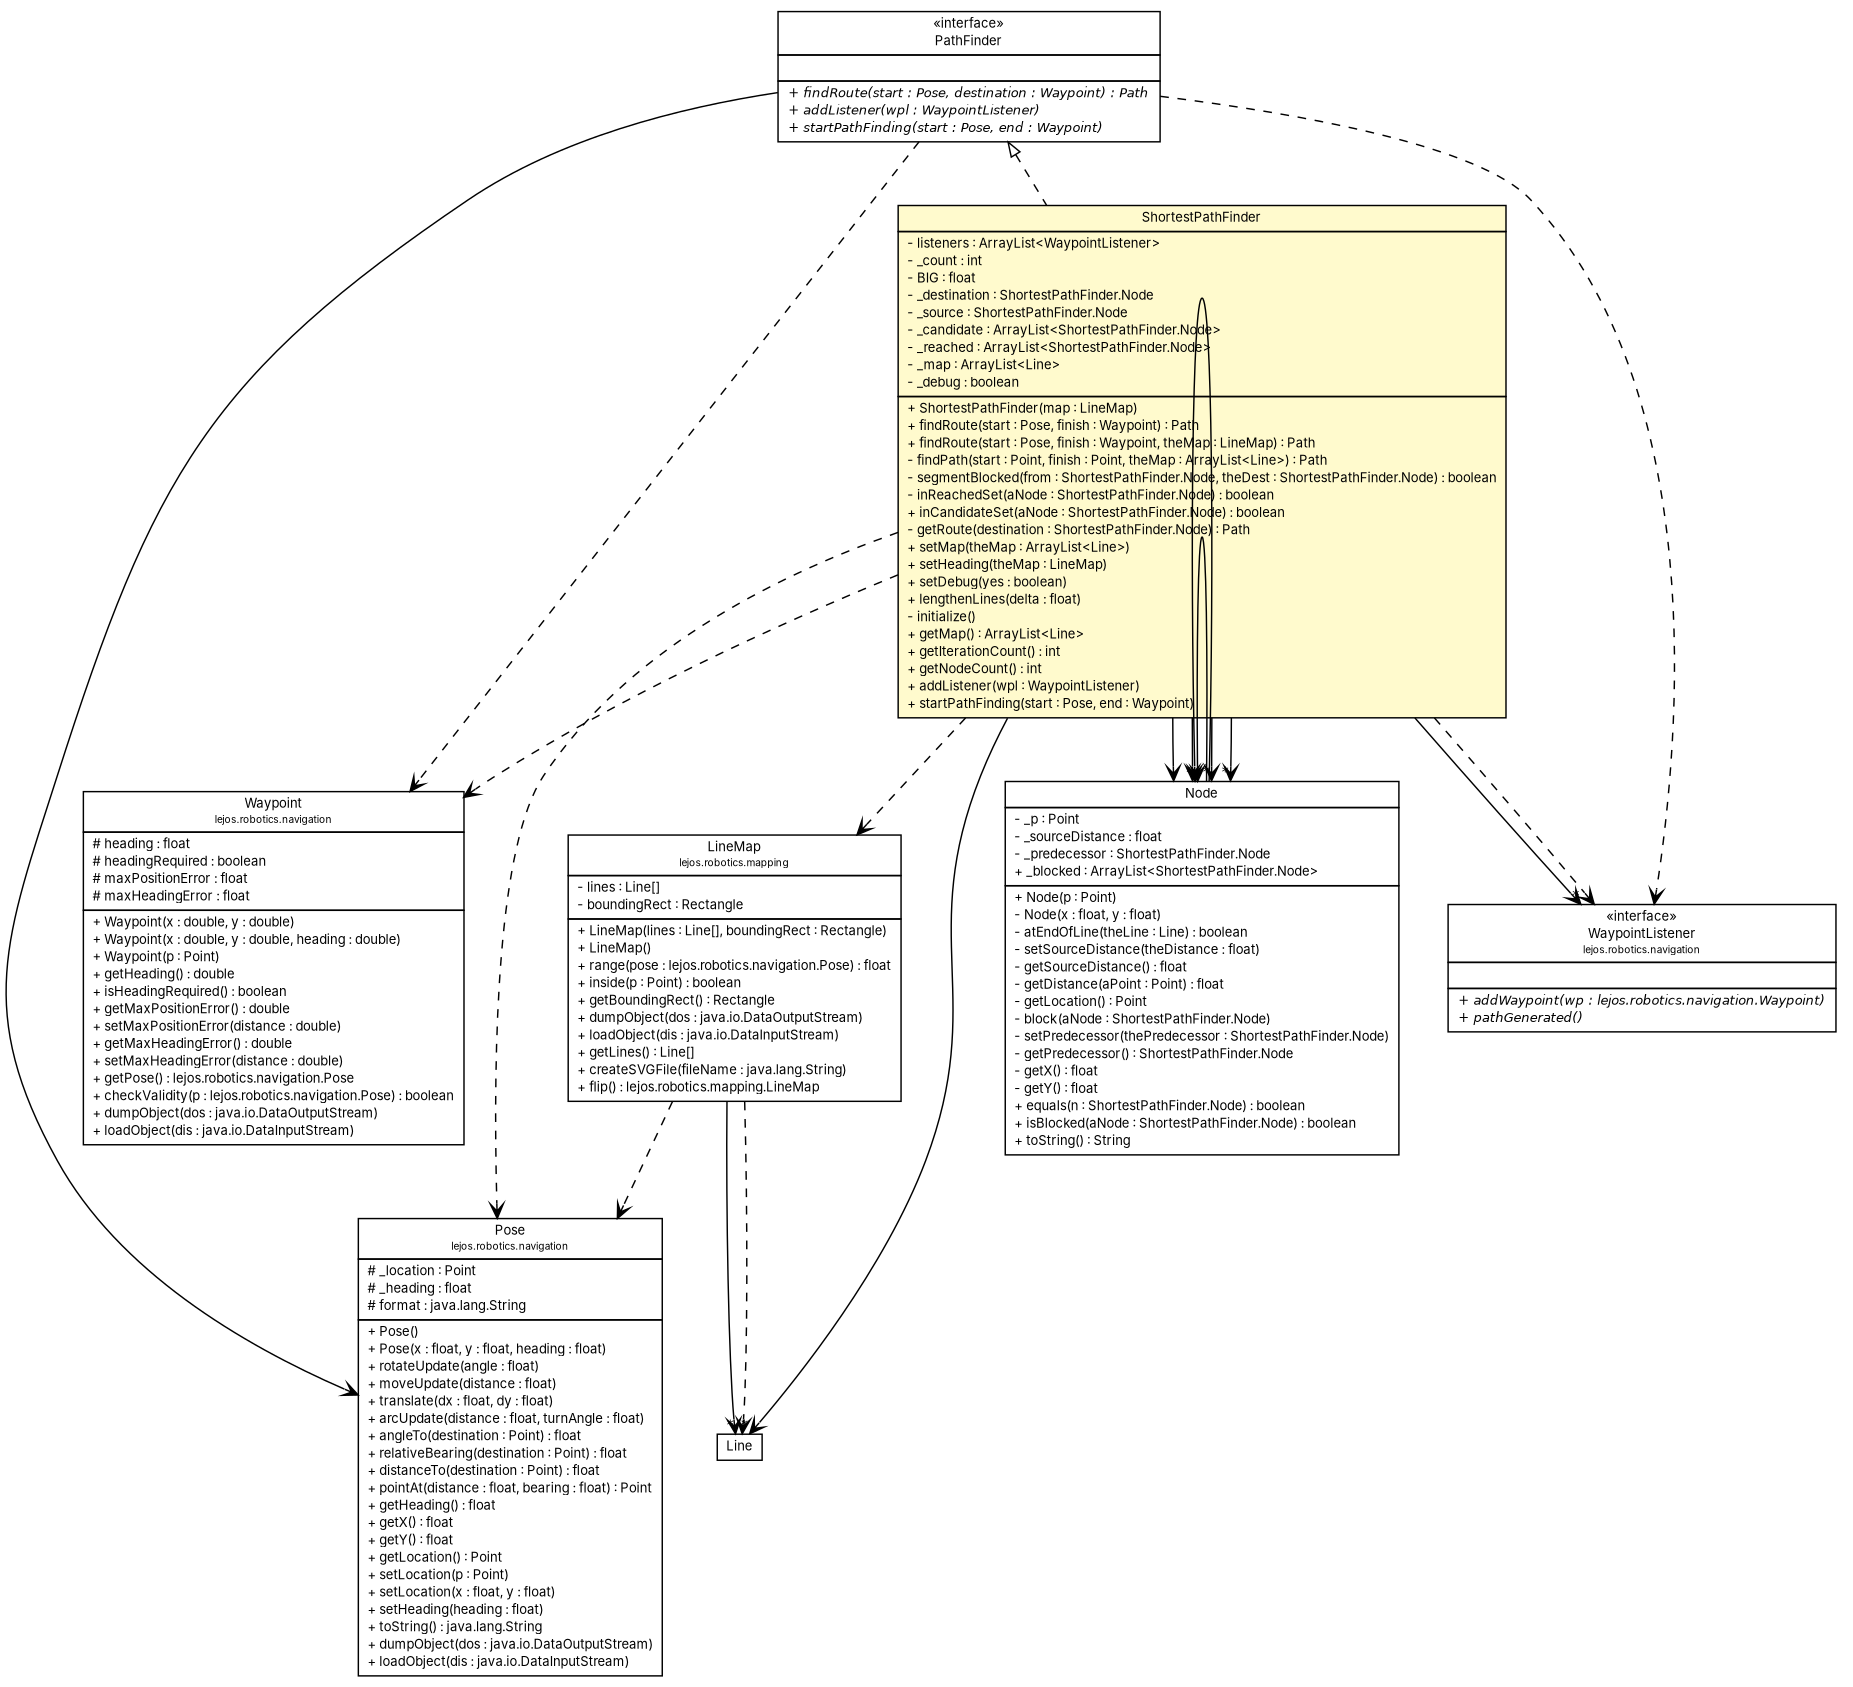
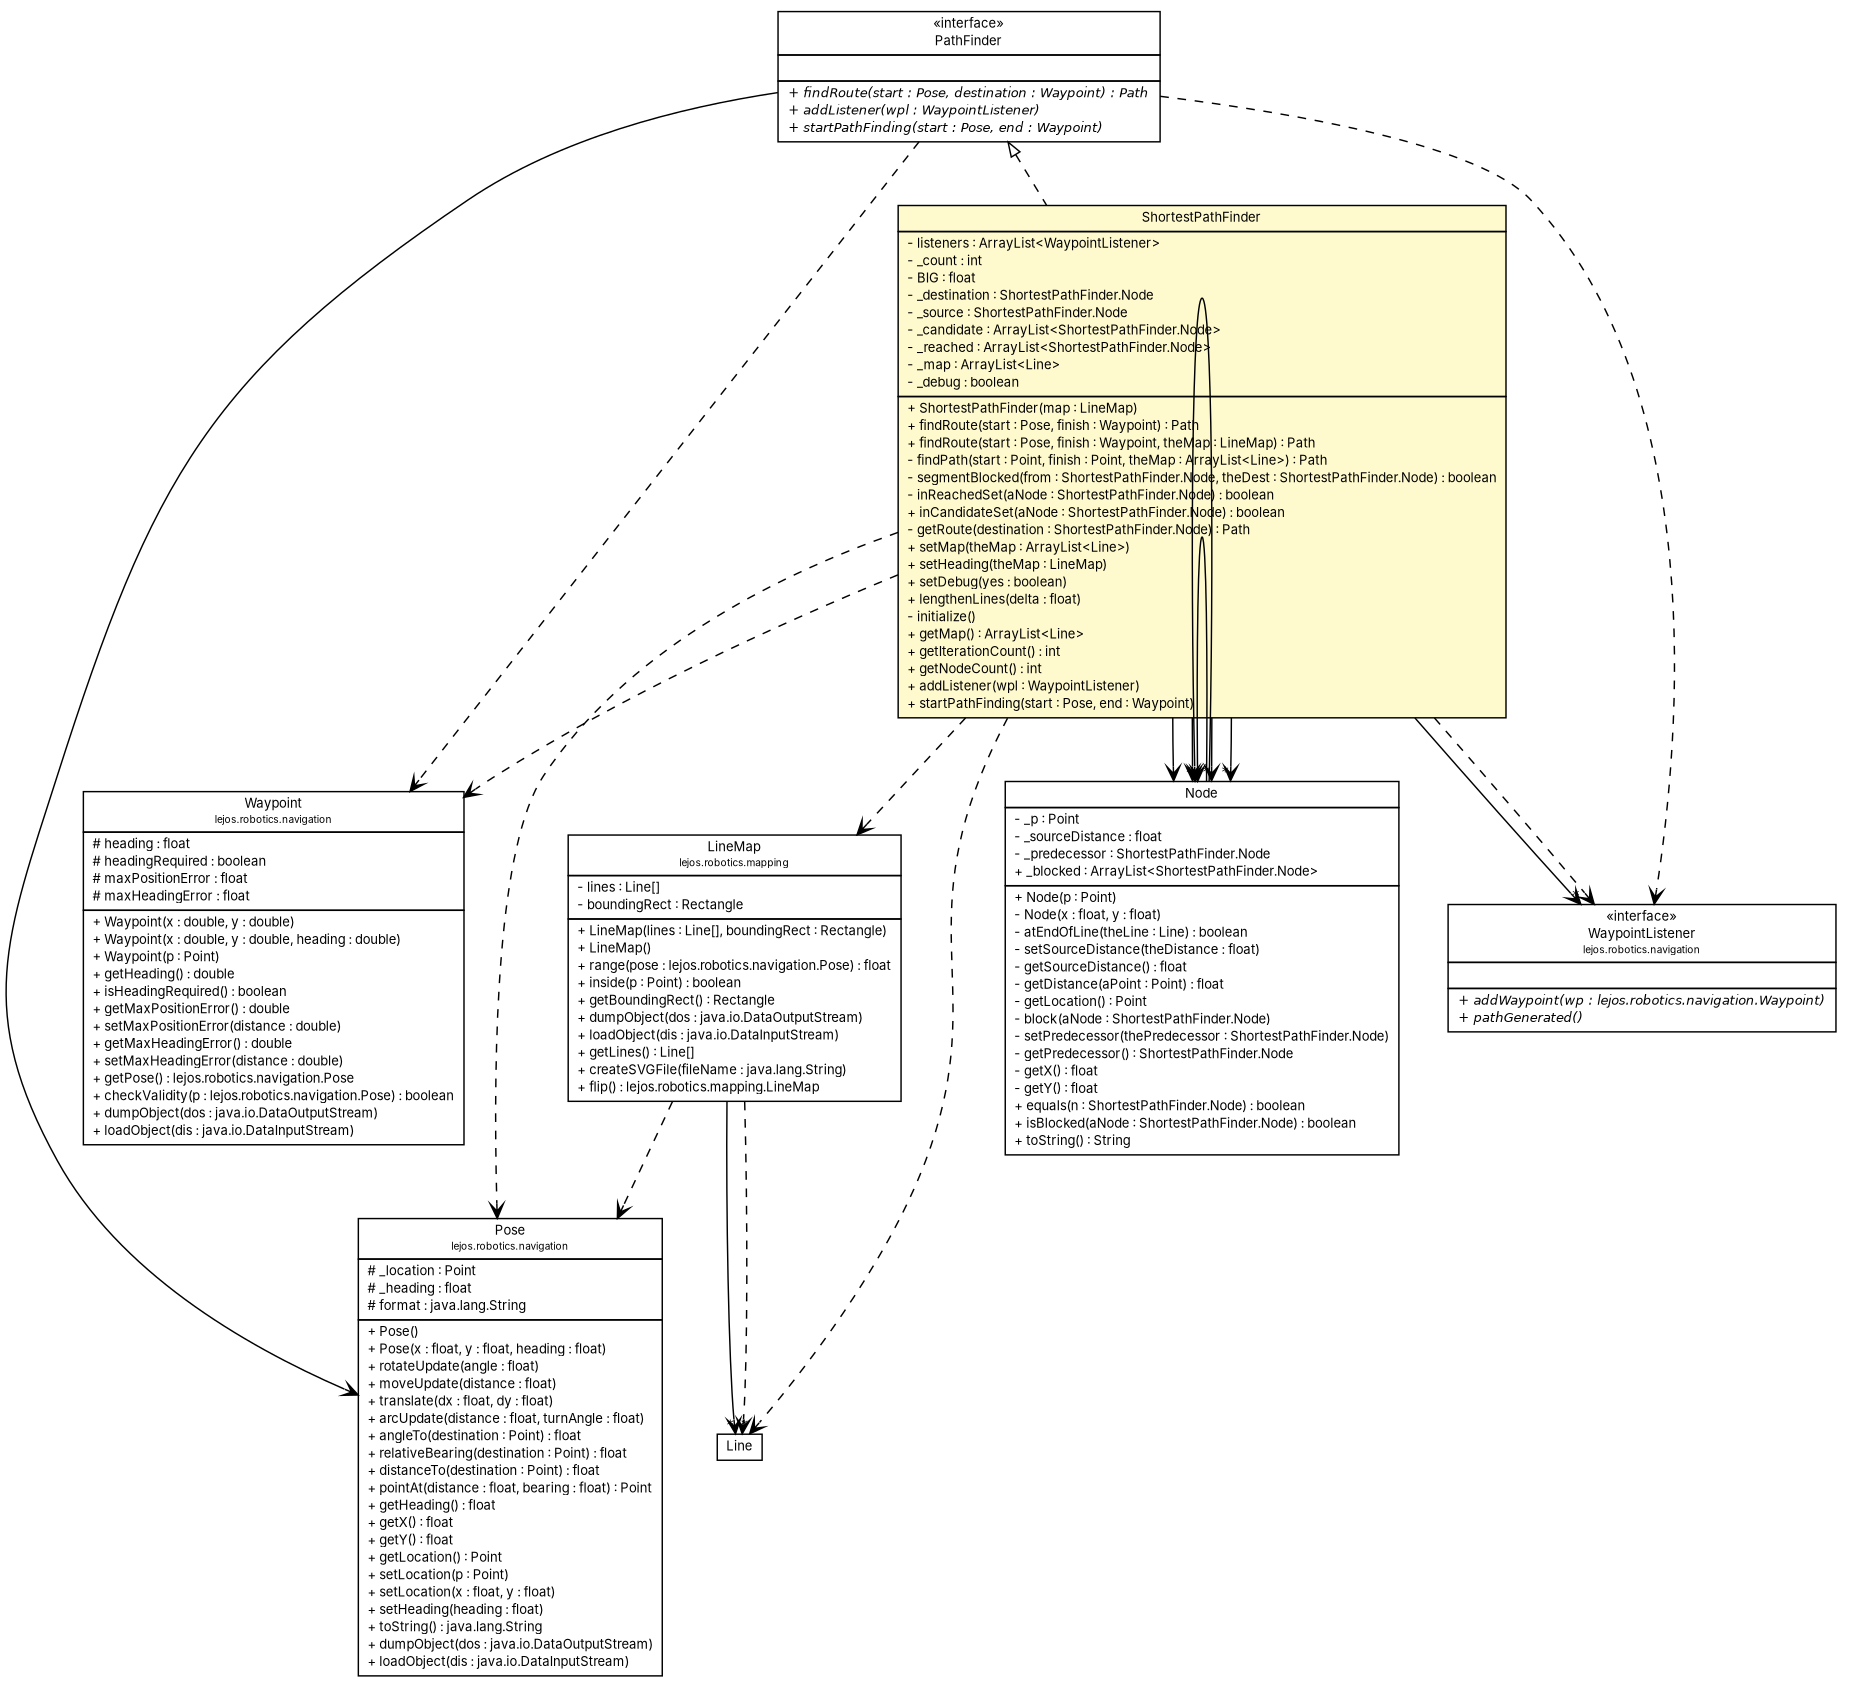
  digraph {
    fontname=Inter
    nodesep=0.25
    ranksep=0.5
    node [fontcolor=black fontname=Inter fontsize=9.0 shape=plaintext]
    edge [arrowhead=open color=black fontcolor=black fontname=Inter fontsize=10.0 headport=p labelfontname=Helvetica labelfontsize=10 tailport=p]
    n1 [label=<<table title="lejos.robotics.mapping.LineMap" border="0" cellborder="1" cellspacing="0" cellpadding="2" port="p" href="../mapping/LineMap.html"> 		<tr><td><table border="0" cellspacing="0" cellpadding="1"> <tr><td align="center" balign="center"> LineMap </td></tr> <tr><td align="center" balign="center"><font point-size="7.0"> lejos.robotics.mapping </font></td></tr> 		</table></td></tr> 		<tr><td><table border="0" cellspacing="0" cellpadding="1"> <tr><td align="left" balign="left"> - lines : Line[] </td></tr> <tr><td align="left" balign="left"> - boundingRect : Rectangle </td></tr> 		</table></td></tr> 		<tr><td><table border="0" cellspacing="0" cellpadding="1"> <tr><td align="left" balign="left"> + LineMap(lines : Line[], boundingRect : Rectangle) </td></tr> <tr><td align="left" balign="left"> + LineMap() </td></tr> <tr><td align="left" balign="left"> + range(pose : lejos.robotics.navigation.Pose) : float </td></tr> <tr><td align="left" balign="left"> + inside(p : Point) : boolean </td></tr> <tr><td align="left" balign="left"> + getBoundingRect() : Rectangle </td></tr> <tr><td align="left" balign="left"> + dumpObject(dos : java.io.DataOutputStream) </td></tr> <tr><td align="left" balign="left"> + loadObject(dis : java.io.DataInputStream) </td></tr> <tr><td align="left" balign="left"> + getLines() : Line[] </td></tr> <tr><td align="left" balign="left"> + createSVGFile(fileName : java.lang.String) </td></tr> <tr><td align="left" balign="left"> + flip() : lejos.robotics.mapping.LineMap </td></tr> 		</table></td></tr> 		</table>>]
    n2 [label=<<table title="lejos.robotics.navigation.Pose" border="0" cellborder="1" cellspacing="0" cellpadding="2" port="p" href="../navigation/Pose.html"> 		<tr><td><table border="0" cellspacing="0" cellpadding="1"> <tr><td align="center" balign="center"> Pose </td></tr> <tr><td align="center" balign="center"><font point-size="7.0"> lejos.robotics.navigation </font></td></tr> 		</table></td></tr> 		<tr><td><table border="0" cellspacing="0" cellpadding="1"> <tr><td align="left" balign="left"> # _location : Point </td></tr> <tr><td align="left" balign="left"> # _heading : float </td></tr> <tr><td align="left" balign="left"> # format : java.lang.String </td></tr> 		</table></td></tr> 		<tr><td><table border="0" cellspacing="0" cellpadding="1"> <tr><td align="left" balign="left"> + Pose() </td></tr> <tr><td align="left" balign="left"> + Pose(x : float, y : float, heading : float) </td></tr> <tr><td align="left" balign="left"> + rotateUpdate(angle : float) </td></tr> <tr><td align="left" balign="left"> + moveUpdate(distance : float) </td></tr> <tr><td align="left" balign="left"> + translate(dx : float, dy : float) </td></tr> <tr><td align="left" balign="left"> + arcUpdate(distance : float, turnAngle : float) </td></tr> <tr><td align="left" balign="left"> + angleTo(destination : Point) : float </td></tr> <tr><td align="left" balign="left"> + relativeBearing(destination : Point) : float </td></tr> <tr><td align="left" balign="left"> + distanceTo(destination : Point) : float </td></tr> <tr><td align="left" balign="left"> + pointAt(distance : float, bearing : float) : Point </td></tr> <tr><td align="left" balign="left"> + getHeading() : float </td></tr> <tr><td align="left" balign="left"> + getX() : float </td></tr> <tr><td align="left" balign="left"> + getY() : float </td></tr> <tr><td align="left" balign="left"> + getLocation() : Point </td></tr> <tr><td align="left" balign="left"> + setLocation(p : Point) </td></tr> <tr><td align="left" balign="left"> + setLocation(x : float, y : float) </td></tr> <tr><td align="left" balign="left"> + setHeading(heading : float) </td></tr> <tr><td align="left" balign="left"> + toString() : java.lang.String </td></tr> <tr><td align="left" balign="left"> + dumpObject(dos : java.io.DataOutputStream) </td></tr> <tr><td align="left" balign="left"> + loadObject(dis : java.io.DataInputStream) </td></tr> 		</table></td></tr> 		</table>>]
    n3 [label=<<table title="Line" border="0" cellborder="1" cellspacing="0" cellpadding="2" port="p" href="http://java.sun.com/j2se/1.4.2/docs/api//Line.html"> 		<tr><td><table border="0" cellspacing="0" cellpadding="1"> <tr><td align="center" balign="center"> Line </td></tr> 		</table></td></tr> 		</table>>]
    n4 [label=<<table title="lejos.robotics.navigation.Waypoint" border="0" cellborder="1" cellspacing="0" cellpadding="2" port="p" href="../navigation/Waypoint.html"> 		<tr><td><table border="0" cellspacing="0" cellpadding="1"> <tr><td align="center" balign="center"> Waypoint </td></tr> <tr><td align="center" balign="center"><font point-size="7.0"> lejos.robotics.navigation </font></td></tr> 		</table></td></tr> 		<tr><td><table border="0" cellspacing="0" cellpadding="1"> <tr><td align="left" balign="left"> # heading : float </td></tr> <tr><td align="left" balign="left"> # headingRequired : boolean </td></tr> <tr><td align="left" balign="left"> # maxPositionError : float </td></tr> <tr><td align="left" balign="left"> # maxHeadingError : float </td></tr> 		</table></td></tr> 		<tr><td><table border="0" cellspacing="0" cellpadding="1"> <tr><td align="left" balign="left"> + Waypoint(x : double, y : double) </td></tr> <tr><td align="left" balign="left"> + Waypoint(x : double, y : double, heading : double) </td></tr> <tr><td align="left" balign="left"> + Waypoint(p : Point) </td></tr> <tr><td align="left" balign="left"> + getHeading() : double </td></tr> <tr><td align="left" balign="left"> + isHeadingRequired() : boolean </td></tr> <tr><td align="left" balign="left"> + getMaxPositionError() : double </td></tr> <tr><td align="left" balign="left"> + setMaxPositionError(distance : double) </td></tr> <tr><td align="left" balign="left"> + getMaxHeadingError() : double </td></tr> <tr><td align="left" balign="left"> + setMaxHeadingError(distance : double) </td></tr> <tr><td align="left" balign="left"> + getPose() : lejos.robotics.navigation.Pose </td></tr> <tr><td align="left" balign="left"> + checkValidity(p : lejos.robotics.navigation.Pose) : boolean </td></tr> <tr><td align="left" balign="left"> + dumpObject(dos : java.io.DataOutputStream) </td></tr> <tr><td align="left" balign="left"> + loadObject(dis : java.io.DataInputStream) </td></tr> 		</table></td></tr> 		</table>>]
    n5 [label=<<table title="lejos.robotics.navigation.WaypointListener" border="0" cellborder="1" cellspacing="0" cellpadding="2" port="p" href="../navigation/WaypointListener.html"> 		<tr><td><table border="0" cellspacing="0" cellpadding="1"> <tr><td align="center" balign="center"> &#171;interface&#187; </td></tr> <tr><td align="center" balign="center"> WaypointListener </td></tr> <tr><td align="center" balign="center"><font point-size="7.0"> lejos.robotics.navigation </font></td></tr> 		</table></td></tr> 		<tr><td><table border="0" cellspacing="0" cellpadding="1"> <tr><td align="left" balign="left">  </td></tr> 		</table></td></tr> 		<tr><td><table border="0" cellspacing="0" cellpadding="1"> <tr><td align="left" balign="left"><font face="Helvetica-Oblique" point-size="9.0"> + addWaypoint(wp : lejos.robotics.navigation.Waypoint) </font></td></tr> <tr><td align="left" balign="left"><font face="Helvetica-Oblique" point-size="9.0"> + pathGenerated() </font></td></tr> 		</table></td></tr> 		</table>>]
    n6 [label=<<table title="lejos.robotics.pathfinding.PathFinder" border="0" cellborder="1" cellspacing="0" cellpadding="2" port="p" href="./PathFinder.html"> 		<tr><td><table border="0" cellspacing="0" cellpadding="1"> <tr><td align="center" balign="center"> &#171;interface&#187; </td></tr> <tr><td align="center" balign="center"> PathFinder </td></tr> 		</table></td></tr> 		<tr><td><table border="0" cellspacing="0" cellpadding="1"> <tr><td align="left" balign="left">  </td></tr> 		</table></td></tr> 		<tr><td><table border="0" cellspacing="0" cellpadding="1"> <tr><td align="left" balign="left"><font face="Helvetica-Oblique" point-size="9.0"> + findRoute(start : Pose, destination : Waypoint) : Path </font></td></tr> <tr><td align="left" balign="left"><font face="Helvetica-Oblique" point-size="9.0"> + addListener(wpl : WaypointListener) </font></td></tr> <tr><td align="left" balign="left"><font face="Helvetica-Oblique" point-size="9.0"> + startPathFinding(start : Pose, end : Waypoint) </font></td></tr> 		</table></td></tr> 		</table>>]
    n7 [label=<<table title="lejos.robotics.pathfinding.ShortestPathFinder" border="0" cellborder="1" cellspacing="0" cellpadding="2" port="p" bgcolor="lemonChiffon" href="./ShortestPathFinder.html"> 		<tr><td><table border="0" cellspacing="0" cellpadding="1"> <tr><td align="center" balign="center"> ShortestPathFinder </td></tr> 		</table></td></tr> 		<tr><td><table border="0" cellspacing="0" cellpadding="1"> <tr><td align="left" balign="left"> - listeners : ArrayList&lt;WaypointListener&gt; </td></tr> <tr><td align="left" balign="left"> - _count : int </td></tr> <tr><td align="left" balign="left"> - BIG : float </td></tr> <tr><td align="left" balign="left"> - _destination : ShortestPathFinder.Node </td></tr> <tr><td align="left" balign="left"> - _source : ShortestPathFinder.Node </td></tr> <tr><td align="left" balign="left"> - _candidate : ArrayList&lt;ShortestPathFinder.Node&gt; </td></tr> <tr><td align="left" balign="left"> - _reached : ArrayList&lt;ShortestPathFinder.Node&gt; </td></tr> <tr><td align="left" balign="left"> - _map : ArrayList&lt;Line&gt; </td></tr> <tr><td align="left" balign="left"> - _debug : boolean </td></tr> 		</table></td></tr> 		<tr><td><table border="0" cellspacing="0" cellpadding="1"> <tr><td align="left" balign="left"> + ShortestPathFinder(map : LineMap) </td></tr> <tr><td align="left" balign="left"> + findRoute(start : Pose, finish : Waypoint) : Path </td></tr> <tr><td align="left" balign="left"> + findRoute(start : Pose, finish : Waypoint, theMap : LineMap) : Path </td></tr> <tr><td align="left" balign="left"> - findPath(start : Point, finish : Point, theMap : ArrayList&lt;Line&gt;) : Path </td></tr> <tr><td align="left" balign="left"> - segmentBlocked(from : ShortestPathFinder.Node, theDest : ShortestPathFinder.Node) : boolean </td></tr> <tr><td align="left" balign="left"> - inReachedSet(aNode : ShortestPathFinder.Node) : boolean </td></tr> <tr><td align="left" balign="left"> + inCandidateSet(aNode : ShortestPathFinder.Node) : boolean </td></tr> <tr><td align="left" balign="left"> - getRoute(destination : ShortestPathFinder.Node) : Path </td></tr> <tr><td align="left" balign="left"> + setMap(theMap : ArrayList&lt;Line&gt;) </td></tr> <tr><td align="left" balign="left"> + setHeading(theMap : LineMap) </td></tr> <tr><td align="left" balign="left"> + setDebug(yes : boolean) </td></tr> <tr><td align="left" balign="left"> + lengthenLines(delta : float) </td></tr> <tr><td align="left" balign="left"> - initialize() </td></tr> <tr><td align="left" balign="left"> + getMap() : ArrayList&lt;Line&gt; </td></tr> <tr><td align="left" balign="left"> + getIterationCount() : int </td></tr> <tr><td align="left" balign="left"> + getNodeCount() : int </td></tr> <tr><td align="left" balign="left"> + addListener(wpl : WaypointListener) </td></tr> <tr><td align="left" balign="left"> + startPathFinding(start : Pose, end : Waypoint) </td></tr> 		</table></td></tr> 		</table>>]
    n8 [label=<<table title="lejos.robotics.pathfinding.ShortestPathFinder.Node" border="0" cellborder="1" cellspacing="0" cellpadding="2" port="p" href="./ShortestPathFinder.Node.html"> 		<tr><td><table border="0" cellspacing="0" cellpadding="1"> <tr><td align="center" balign="center"> Node </td></tr> 		</table></td></tr> 		<tr><td><table border="0" cellspacing="0" cellpadding="1"> <tr><td align="left" balign="left"> - _p : Point </td></tr> <tr><td align="left" balign="left"> - _sourceDistance : float </td></tr> <tr><td align="left" balign="left"> - _predecessor : ShortestPathFinder.Node </td></tr> <tr><td align="left" balign="left"> + _blocked : ArrayList&lt;ShortestPathFinder.Node&gt; </td></tr> 		</table></td></tr> 		<tr><td><table border="0" cellspacing="0" cellpadding="1"> <tr><td align="left" balign="left"> + Node(p : Point) </td></tr> <tr><td align="left" balign="left"> - Node(x : float, y : float) </td></tr> <tr><td align="left" balign="left"> - atEndOfLine(theLine : Line) : boolean </td></tr> <tr><td align="left" balign="left"> - setSourceDistance(theDistance : float) </td></tr> <tr><td align="left" balign="left"> - getSourceDistance() : float </td></tr> <tr><td align="left" balign="left"> - getDistance(aPoint : Point) : float </td></tr> <tr><td align="left" balign="left"> - getLocation() : Point </td></tr> <tr><td align="left" balign="left"> - block(aNode : ShortestPathFinder.Node) </td></tr> <tr><td align="left" balign="left"> - setPredecessor(thePredecessor : ShortestPathFinder.Node) </td></tr> <tr><td align="left" balign="left"> - getPredecessor() : ShortestPathFinder.Node </td></tr> <tr><td align="left" balign="left"> - getX() : float </td></tr> <tr><td align="left" balign="left"> - getY() : float </td></tr> <tr><td align="left" balign="left"> + equals(n : ShortestPathFinder.Node) : boolean </td></tr> <tr><td align="left" balign="left"> + isBlocked(aNode : ShortestPathFinder.Node) : boolean </td></tr> <tr><td align="left" balign="left"> + toString() : String </td></tr> 		</table></td></tr> 		</table>>]
    n1 -> n2 [style=dashed]
    n1 -> n3 [headlabel="*"]
    n1 -> n3 [style=dashed]
    n6 -> n2 [style=solid]
    n6 -> n4 [style=dashed]
    n6 -> n5 [style=dashed]
    n6 -> n7 [arrowtail=empty dir=back fontsize=10 style=dashed arrowhead="" color="" fontcolor=""]
    n7 -> n1 [style=dashed]
    n7 -> n2 [style=dashed]
-   n7 -> n3 [headlabel="*"]
+   n7 -> n3 [headlabel="*" style=dashed]
    n7 -> n4 [style=dashed]
    n7 -> n5 [headlabel="*"]
    n7 -> n5 [style=dashed]
    n7 -> n8
    n7 -> n8
    n7 -> n8 [headlabel="*"]
    n7 -> n8 [headlabel="*"]
    n8 -> n8
    n8 -> n8 [headlabel="*"]
  }
